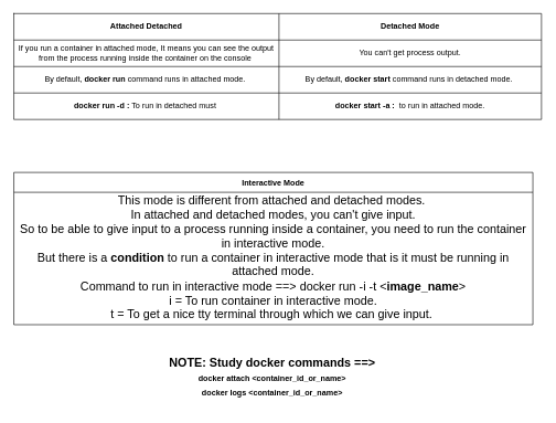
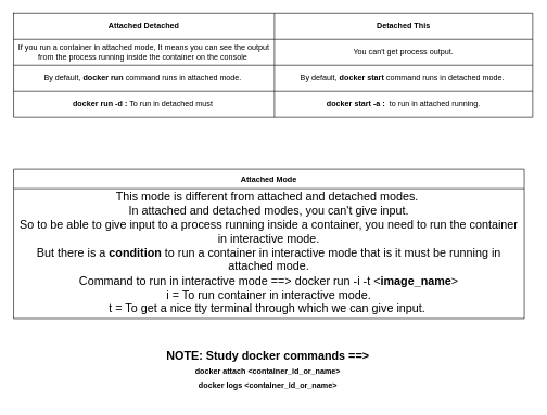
  <mxCell id="0" />
  <mxCell id="1" parent="0" />
  <mxCell id="2" value="" style="shape=table;startSize=0;container=1;collapsible=0;childLayout=tableLayout;" vertex="1" parent="1"><mxGeometry x="20" y="20" width="798" height="160" as="geometry" /></mxCell>
  <mxCell id="3" value="" style="shape=tableRow;horizontal=0;startSize=0;swimlaneHead=0;swimlaneBody=0;top=0;left=0;bottom=0;right=0;collapsible=0;dropTarget=0;fillColor=none;points=[[0,0.5],[1,0.5]];portConstraint=eastwest;" vertex="1" parent="2"><mxGeometry width="798" height="40" as="geometry" /></mxCell>
  <mxCell id="4" value="&lt;b&gt;Attached Detached&lt;/b&gt;" style="shape=partialRectangle;html=1;whiteSpace=wrap;connectable=0;overflow=hidden;fillColor=none;top=0;left=0;bottom=0;right=0;pointerEvents=1;" vertex="1" parent="3"><mxGeometry width="401" height="40" as="geometry"><mxRectangle width="401" height="40" as="alternateBounds" /></mxGeometry></mxCell>
- <mxCell id="5" value="&lt;b&gt;Detached Mode&lt;/b&gt;" style="shape=partialRectangle;html=1;whiteSpace=wrap;connectable=0;overflow=hidden;fillColor=none;top=0;left=0;bottom=0;right=0;pointerEvents=1;" vertex="1" parent="3"><mxGeometry x="401" width="397" height="40" as="geometry"><mxRectangle width="397" height="40" as="alternateBounds" /></mxGeometry></mxCell>
+ <mxCell id="5" value="&lt;b&gt;Detached This&lt;/b&gt;" style="shape=partialRectangle;html=1;whiteSpace=wrap;connectable=0;overflow=hidden;fillColor=none;top=0;left=0;bottom=0;right=0;pointerEvents=1;" vertex="1" parent="3"><mxGeometry x="401" width="397" height="40" as="geometry"><mxRectangle width="397" height="40" as="alternateBounds" /></mxGeometry></mxCell>
  <mxCell id="6" value="" style="shape=tableRow;horizontal=0;startSize=0;swimlaneHead=0;swimlaneBody=0;top=0;left=0;bottom=0;right=0;collapsible=0;dropTarget=0;fillColor=none;points=[[0,0.5],[1,0.5]];portConstraint=eastwest;" vertex="1" parent="2"><mxGeometry y="40" width="798" height="40" as="geometry" /></mxCell>
  <mxCell id="7" value="If you run a container in attached mode, It means you can see the output from the process running inside the container on the console&lt;span style=&quot;white-space: pre;&quot;&gt; &lt;/span&gt;" style="shape=partialRectangle;html=1;whiteSpace=wrap;connectable=0;overflow=hidden;fillColor=none;top=0;left=0;bottom=0;right=0;pointerEvents=1;" vertex="1" parent="6"><mxGeometry width="401" height="40" as="geometry"><mxRectangle width="401" height="40" as="alternateBounds" /></mxGeometry></mxCell>
  <mxCell id="8" value="You can't get process output." style="shape=partialRectangle;html=1;whiteSpace=wrap;connectable=0;overflow=hidden;fillColor=none;top=0;left=0;bottom=0;right=0;pointerEvents=1;" vertex="1" parent="6"><mxGeometry x="401" width="397" height="40" as="geometry"><mxRectangle width="397" height="40" as="alternateBounds" /></mxGeometry></mxCell>
  <mxCell id="9" value="" style="shape=tableRow;horizontal=0;startSize=0;swimlaneHead=0;swimlaneBody=0;top=0;left=0;bottom=0;right=0;collapsible=0;dropTarget=0;fillColor=none;points=[[0,0.5],[1,0.5]];portConstraint=eastwest;" vertex="1" parent="2"><mxGeometry y="80" width="798" height="40" as="geometry" /></mxCell>
  <mxCell id="10" value="By default, &lt;b&gt;docker run&lt;/b&gt;&amp;nbsp;command runs in attached mode.&amp;nbsp;" style="shape=partialRectangle;html=1;whiteSpace=wrap;connectable=0;overflow=hidden;fillColor=none;top=0;left=0;bottom=0;right=0;pointerEvents=1;" vertex="1" parent="9"><mxGeometry width="401" height="40" as="geometry"><mxRectangle width="401" height="40" as="alternateBounds" /></mxGeometry></mxCell>
  <mxCell id="11" value="By default, &lt;b&gt;docker start&lt;/b&gt;&amp;nbsp;command runs in detached mode.&lt;span style=&quot;white-space: pre;&quot;&gt; &lt;/span&gt;" style="shape=partialRectangle;html=1;whiteSpace=wrap;connectable=0;overflow=hidden;fillColor=none;top=0;left=0;bottom=0;right=0;pointerEvents=1;" vertex="1" parent="9"><mxGeometry x="401" width="397" height="40" as="geometry"><mxRectangle width="397" height="40" as="alternateBounds" /></mxGeometry></mxCell>
  <mxCell id="12" style="shape=tableRow;horizontal=0;startSize=0;swimlaneHead=0;swimlaneBody=0;top=0;left=0;bottom=0;right=0;collapsible=0;dropTarget=0;fillColor=none;points=[[0,0.5],[1,0.5]];portConstraint=eastwest;" vertex="1" parent="2"><mxGeometry y="120" width="798" height="40" as="geometry" /></mxCell>
  <mxCell id="13" value="&lt;b&gt;docker run -d&lt;/b&gt;&amp;nbsp;&lt;b&gt;:&lt;/b&gt; To run in detached must&lt;span style=&quot;white-space: pre;&quot;&gt; &lt;/span&gt;" style="shape=partialRectangle;html=1;whiteSpace=wrap;connectable=0;overflow=hidden;fillColor=none;top=0;left=0;bottom=0;right=0;pointerEvents=1;" vertex="1" parent="12"><mxGeometry width="401" height="40" as="geometry"><mxRectangle width="401" height="40" as="alternateBounds" /></mxGeometry></mxCell>
- <mxCell id="14" value="&lt;b&gt;docker start -a :&amp;nbsp;&lt;/b&gt; to run in attached mode." style="shape=partialRectangle;html=1;whiteSpace=wrap;connectable=0;overflow=hidden;fillColor=none;top=0;left=0;bottom=0;right=0;pointerEvents=1;" vertex="1" parent="12"><mxGeometry x="401" width="397" height="40" as="geometry"><mxRectangle width="397" height="40" as="alternateBounds" /></mxGeometry></mxCell>
- <mxCell id="15" value="Interactive Mode" style="shape=table;startSize=30;container=1;collapsible=0;childLayout=tableLayout;fontStyle=1" vertex="1" parent="1"><mxGeometry x="20" y="260" width="785" height="230" as="geometry" /></mxCell>
+ <mxCell id="14" value="&lt;b&gt;docker start -a :&amp;nbsp;&lt;/b&gt; to run in attached running." style="shape=partialRectangle;html=1;whiteSpace=wrap;connectable=0;overflow=hidden;fillColor=none;top=0;left=0;bottom=0;right=0;pointerEvents=1;" vertex="1" parent="12"><mxGeometry x="401" width="397" height="40" as="geometry"><mxRectangle width="397" height="40" as="alternateBounds" /></mxGeometry></mxCell>
+ <mxCell id="15" value="Attached Mode" style="shape=table;startSize=30;container=1;collapsible=0;childLayout=tableLayout;fontStyle=1" vertex="1" parent="1"><mxGeometry x="20" y="260" width="785" height="230" as="geometry" /></mxCell>
  <mxCell id="16" value="" style="shape=tableRow;horizontal=0;startSize=0;swimlaneHead=0;swimlaneBody=0;top=0;left=0;bottom=0;right=0;collapsible=0;dropTarget=0;fillColor=none;points=[[0,0.5],[1,0.5]];portConstraint=eastwest;" vertex="1" parent="15"><mxGeometry y="30" width="785" height="200" as="geometry" /></mxCell>
  <mxCell id="17" value="&lt;font style=&quot;&quot;&gt;&lt;font style=&quot;font-size: 18px;&quot;&gt;This mode is different from attached and detached modes.&amp;nbsp;&lt;br&gt;In attached and detached modes, you can't give input.&lt;br&gt;So to be able to give input to a process running inside a container, you need to run the container in interactive mode.&lt;br&gt;But there is a &lt;b&gt;condition &lt;/b&gt;to run a container in interactive mode that is it must be running in attached mode.&lt;br&gt;Command to run in interactive mode ==&amp;gt; docker run -i -t &amp;lt;&lt;b&gt;image_name&lt;/b&gt;&amp;gt;&lt;br&gt;i = To run container in interactive mode.&lt;br&gt;t = To get a nice tty terminal through which we can give input.&amp;nbsp;&lt;br&gt;&lt;/font&gt;&lt;br&gt;&lt;/font&gt;" style="shape=partialRectangle;html=1;whiteSpace=wrap;connectable=0;overflow=hidden;fillColor=none;top=0;left=0;bottom=0;right=0;pointerEvents=1;" vertex="1" parent="16"><mxGeometry width="785" height="200" as="geometry"><mxRectangle width="785" height="200" as="alternateBounds" /></mxGeometry></mxCell>
  <mxCell id="18" value="&lt;b&gt;NOTE: Study docker commands ==&amp;gt; &lt;br&gt;&lt;font style=&quot;font-size: 12px;&quot;&gt;docker attach &amp;lt;container_id_or_name&amp;gt;&lt;br&gt;docker logs&amp;nbsp;&lt;/font&gt;&lt;/b&gt;&lt;b&gt;&lt;font style=&quot;font-size: 12px;&quot;&gt;&amp;lt;container_id_or_name&amp;gt;&lt;/font&gt;&lt;/b&gt;&lt;b&gt;&lt;br&gt;&lt;/b&gt;" style="text;html=1;strokeColor=none;fillColor=none;align=center;verticalAlign=middle;whiteSpace=wrap;rounded=0;fontSize=18;" vertex="1" parent="1"><mxGeometry x="20" y="522" width="782" height="95" as="geometry" /></mxCell>
